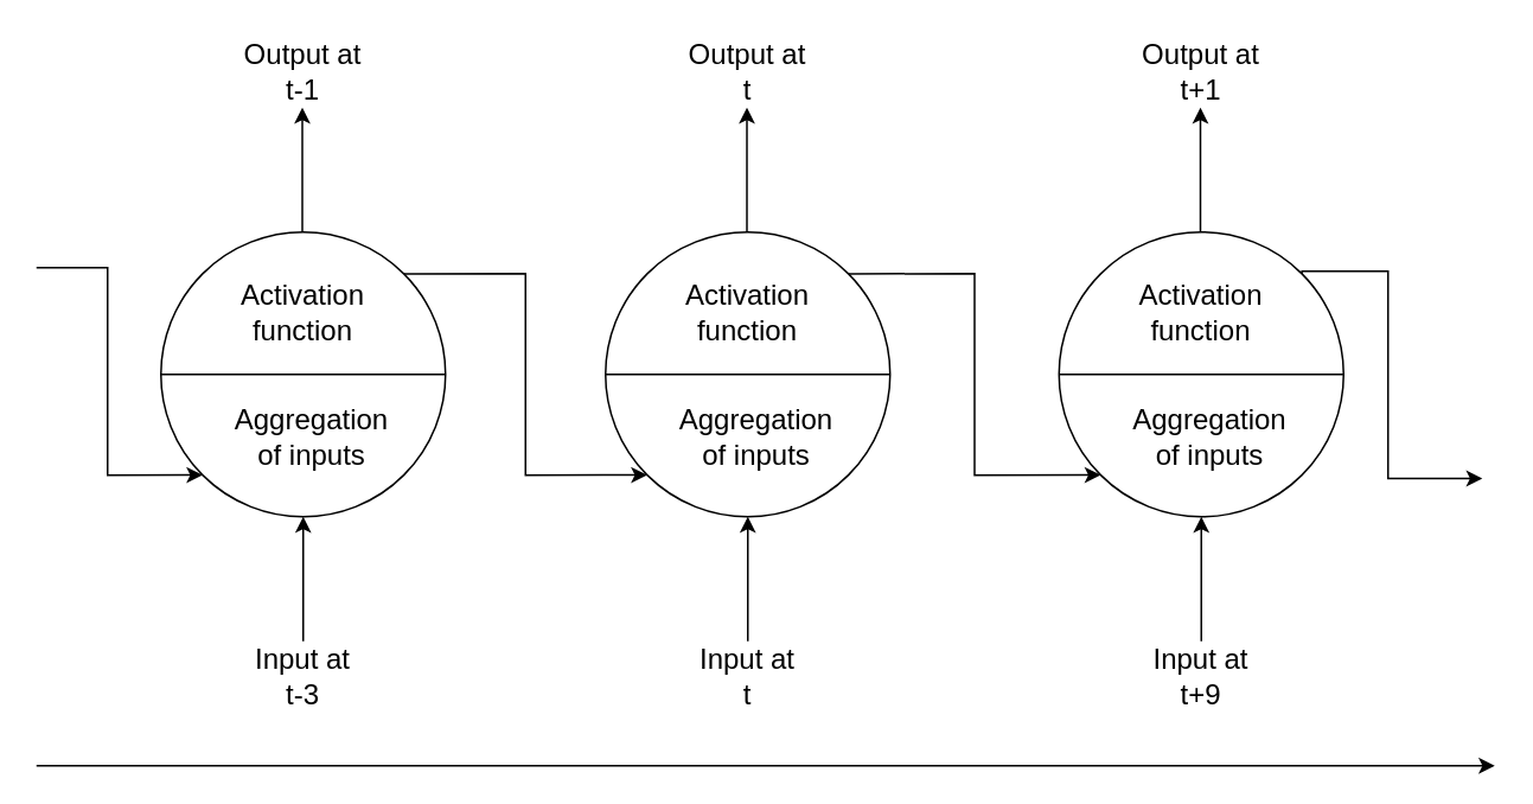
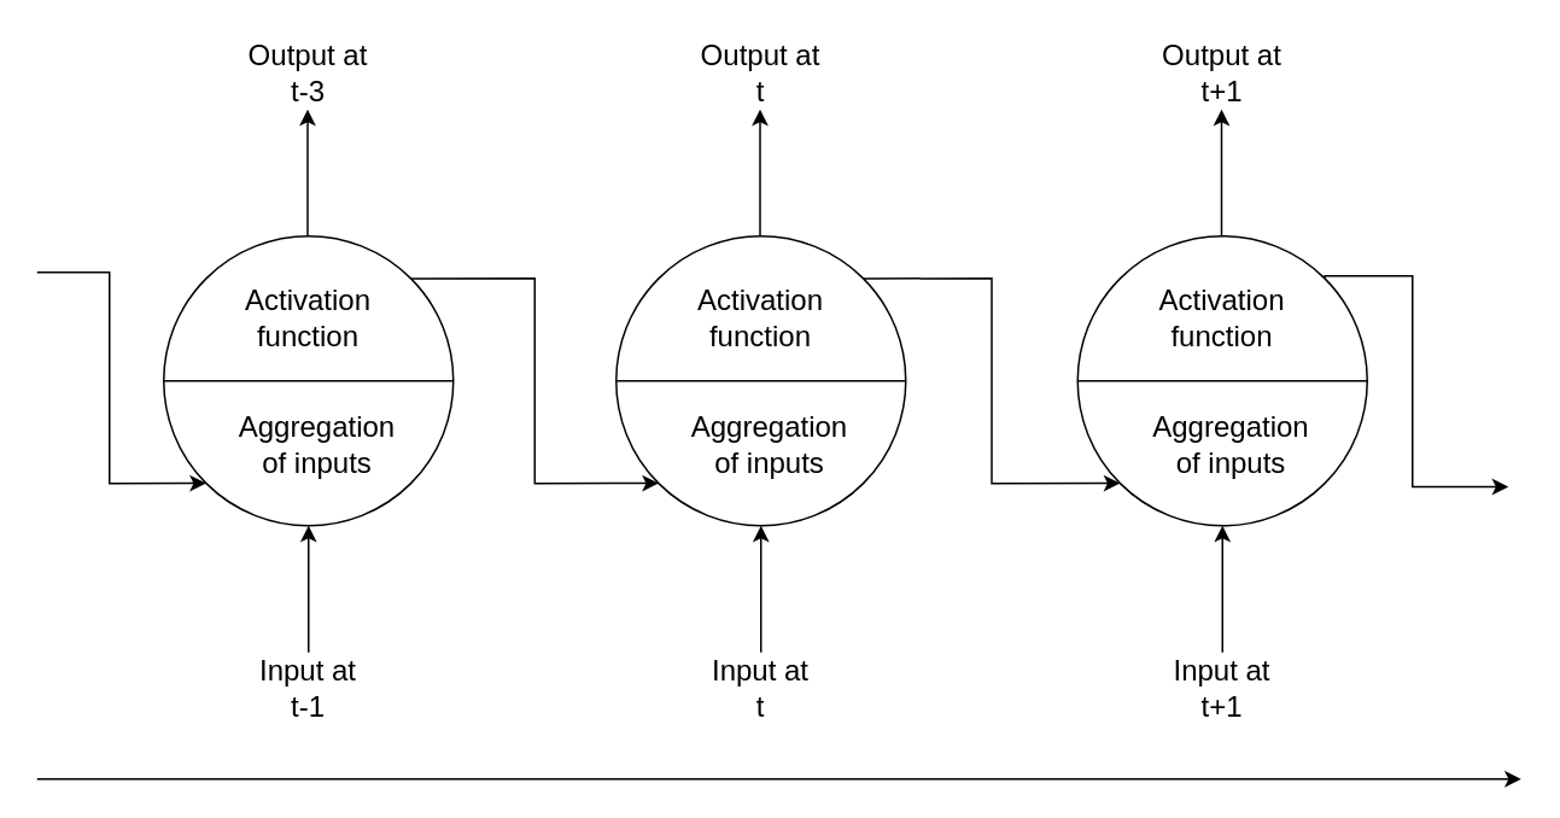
  <mxCell id="0" />
  <mxCell id="1" parent="0" />
  <mxCell id="2" style="edgeStyle=orthogonalEdgeStyle;rounded=0;orthogonalLoop=1;jettySize=auto;html=1;exitX=1;exitY=0;exitDx=0;exitDy=0;entryX=0;entryY=1;entryDx=0;entryDy=0;" edge="1" parent="1" source="3" target="11"><mxGeometry relative="1" as="geometry" /></mxCell>
  <mxCell id="3" value="" style="ellipse;whiteSpace=wrap;html=1;aspect=fixed;" vertex="1" parent="1"><mxGeometry x="90" y="130" width="160" height="160" as="geometry" /></mxCell>
  <mxCell id="4" value="" style="endArrow=none;html=1;exitX=0;exitY=0.5;exitDx=0;exitDy=0;entryX=1;entryY=0.5;entryDx=0;entryDy=0;" edge="1" parent="1" source="3" target="3"><mxGeometry width="50" height="50" relative="1" as="geometry"><mxPoint x="170" y="350" as="sourcePoint" /><mxPoint x="220" y="300" as="targetPoint" /></mxGeometry></mxCell>
  <mxCell id="5" value="" style="endArrow=classic;html=1;entryX=0.5;entryY=1;entryDx=0;entryDy=0;" edge="1" parent="1" target="3"><mxGeometry width="50" height="50" relative="1" as="geometry"><mxPoint x="170" y="360" as="sourcePoint" /><mxPoint x="200" y="330" as="targetPoint" /></mxGeometry></mxCell>
  <mxCell id="6" value="" style="endArrow=classic;html=1;entryX=0.5;entryY=1;entryDx=0;entryDy=0;" edge="1" parent="1"><mxGeometry width="50" height="50" relative="1" as="geometry"><mxPoint x="169.5" y="130" as="sourcePoint" /><mxPoint x="169.5" y="60" as="targetPoint" /></mxGeometry></mxCell>
  <mxCell id="7" value="&lt;font style=&quot;font-size: 16px&quot;&gt;Aggregation&lt;br&gt;of inputs&lt;/font&gt;" style="text;html=1;strokeColor=none;fillColor=none;align=center;verticalAlign=middle;whiteSpace=wrap;rounded=0;" vertex="1" parent="1"><mxGeometry x="130" y="230" width="90" height="30" as="geometry" /></mxCell>
  <mxCell id="8" value="&lt;font style=&quot;font-size: 16px&quot;&gt;Activation&lt;br&gt;function&lt;/font&gt;" style="text;html=1;strokeColor=none;fillColor=none;align=center;verticalAlign=middle;whiteSpace=wrap;rounded=0;" vertex="1" parent="1"><mxGeometry x="90" y="160" width="160" height="30" as="geometry" /></mxCell>
- <mxCell id="9" value="&lt;span style=&quot;font-size: 16px&quot;&gt;Output at &lt;br&gt;t-1&lt;br&gt;&lt;/span&gt;" style="text;html=1;strokeColor=none;fillColor=none;align=center;verticalAlign=middle;whiteSpace=wrap;rounded=0;" vertex="1" parent="1"><mxGeometry x="125" y="20" width="90" height="40" as="geometry" /></mxCell>
+ <mxCell id="9" value="&lt;span style=&quot;font-size: 16px&quot;&gt;Output at &lt;br&gt;t-3&lt;br&gt;&lt;/span&gt;" style="text;html=1;strokeColor=none;fillColor=none;align=center;verticalAlign=middle;whiteSpace=wrap;rounded=0;" vertex="1" parent="1"><mxGeometry x="125" y="20" width="90" height="40" as="geometry" /></mxCell>
  <mxCell id="10" style="edgeStyle=orthogonalEdgeStyle;rounded=0;orthogonalLoop=1;jettySize=auto;html=1;exitX=1;exitY=0;exitDx=0;exitDy=0;entryX=0;entryY=1;entryDx=0;entryDy=0;" edge="1" parent="1" source="11" target="17"><mxGeometry relative="1" as="geometry" /></mxCell>
  <mxCell id="11" value="" style="ellipse;whiteSpace=wrap;html=1;aspect=fixed;" vertex="1" parent="1"><mxGeometry x="340" y="130" width="160" height="160" as="geometry" /></mxCell>
  <mxCell id="12" value="" style="endArrow=none;html=1;exitX=0;exitY=0.5;exitDx=0;exitDy=0;entryX=1;entryY=0.5;entryDx=0;entryDy=0;" edge="1" parent="1" source="11" target="11"><mxGeometry width="50" height="50" relative="1" as="geometry"><mxPoint x="420" y="350" as="sourcePoint" /><mxPoint x="470" y="300" as="targetPoint" /></mxGeometry></mxCell>
  <mxCell id="13" value="" style="endArrow=classic;html=1;entryX=0.5;entryY=1;entryDx=0;entryDy=0;" edge="1" parent="1" target="11"><mxGeometry width="50" height="50" relative="1" as="geometry"><mxPoint x="420" y="360" as="sourcePoint" /><mxPoint x="450" y="330" as="targetPoint" /></mxGeometry></mxCell>
  <mxCell id="14" value="" style="endArrow=classic;html=1;entryX=0.5;entryY=1;entryDx=0;entryDy=0;" edge="1" parent="1"><mxGeometry width="50" height="50" relative="1" as="geometry"><mxPoint x="419.5" y="130" as="sourcePoint" /><mxPoint x="419.5" y="60" as="targetPoint" /></mxGeometry></mxCell>
  <mxCell id="15" value="&lt;font style=&quot;font-size: 16px&quot;&gt;Aggregation&lt;br&gt;of inputs&lt;/font&gt;" style="text;html=1;strokeColor=none;fillColor=none;align=center;verticalAlign=middle;whiteSpace=wrap;rounded=0;" vertex="1" parent="1"><mxGeometry x="380" y="230" width="90" height="30" as="geometry" /></mxCell>
  <mxCell id="16" value="&lt;font style=&quot;font-size: 16px&quot;&gt;Activation&lt;br&gt;function&lt;/font&gt;" style="text;html=1;strokeColor=none;fillColor=none;align=center;verticalAlign=middle;whiteSpace=wrap;rounded=0;" vertex="1" parent="1"><mxGeometry x="340" y="160" width="160" height="30" as="geometry" /></mxCell>
  <mxCell id="17" value="" style="ellipse;whiteSpace=wrap;html=1;aspect=fixed;" vertex="1" parent="1"><mxGeometry x="595" y="130" width="160" height="160" as="geometry" /></mxCell>
  <mxCell id="18" value="" style="endArrow=none;html=1;exitX=0;exitY=0.5;exitDx=0;exitDy=0;entryX=1;entryY=0.5;entryDx=0;entryDy=0;" edge="1" parent="1" source="17" target="17"><mxGeometry width="50" height="50" relative="1" as="geometry"><mxPoint x="675" y="350" as="sourcePoint" /><mxPoint x="725" y="300" as="targetPoint" /></mxGeometry></mxCell>
  <mxCell id="19" value="" style="endArrow=classic;html=1;entryX=0.5;entryY=1;entryDx=0;entryDy=0;" edge="1" parent="1" target="17"><mxGeometry width="50" height="50" relative="1" as="geometry"><mxPoint x="675" y="360" as="sourcePoint" /><mxPoint x="705" y="330" as="targetPoint" /></mxGeometry></mxCell>
  <mxCell id="20" value="" style="endArrow=classic;html=1;entryX=0.5;entryY=1;entryDx=0;entryDy=0;" edge="1" parent="1"><mxGeometry width="50" height="50" relative="1" as="geometry"><mxPoint x="674.5" y="130" as="sourcePoint" /><mxPoint x="674.5" y="60" as="targetPoint" /></mxGeometry></mxCell>
  <mxCell id="21" value="&lt;font style=&quot;font-size: 16px&quot;&gt;Aggregation&lt;br&gt;of inputs&lt;/font&gt;" style="text;html=1;strokeColor=none;fillColor=none;align=center;verticalAlign=middle;whiteSpace=wrap;rounded=0;" vertex="1" parent="1"><mxGeometry x="635" y="230" width="90" height="30" as="geometry" /></mxCell>
  <mxCell id="22" value="&lt;font style=&quot;font-size: 16px&quot;&gt;Activation&lt;br&gt;function&lt;/font&gt;" style="text;html=1;strokeColor=none;fillColor=none;align=center;verticalAlign=middle;whiteSpace=wrap;rounded=0;" vertex="1" parent="1"><mxGeometry x="595" y="160" width="160" height="30" as="geometry" /></mxCell>
  <mxCell id="23" value="&lt;span style=&quot;font-size: 16px&quot;&gt;Output at &lt;br&gt;t&lt;br&gt;&lt;/span&gt;" style="text;html=1;strokeColor=none;fillColor=none;align=center;verticalAlign=middle;whiteSpace=wrap;rounded=0;" vertex="1" parent="1"><mxGeometry x="375" y="20" width="90" height="40" as="geometry" /></mxCell>
  <mxCell id="24" value="&lt;span style=&quot;font-size: 16px&quot;&gt;Output at &lt;br&gt;t+1&lt;br&gt;&lt;/span&gt;" style="text;html=1;strokeColor=none;fillColor=none;align=center;verticalAlign=middle;whiteSpace=wrap;rounded=0;" vertex="1" parent="1"><mxGeometry x="630" y="20" width="90" height="40" as="geometry" /></mxCell>
- <mxCell id="25" value="&lt;span style=&quot;font-size: 16px&quot;&gt;Input at &lt;br&gt;t-3&lt;br&gt;&lt;/span&gt;" style="text;html=1;strokeColor=none;fillColor=none;align=center;verticalAlign=middle;whiteSpace=wrap;rounded=0;" vertex="1" parent="1"><mxGeometry x="125" y="360" width="90" height="40" as="geometry" /></mxCell>
+ <mxCell id="25" value="&lt;span style=&quot;font-size: 16px&quot;&gt;Input at &lt;br&gt;t-1&lt;br&gt;&lt;/span&gt;" style="text;html=1;strokeColor=none;fillColor=none;align=center;verticalAlign=middle;whiteSpace=wrap;rounded=0;" vertex="1" parent="1"><mxGeometry x="125" y="360" width="90" height="40" as="geometry" /></mxCell>
  <mxCell id="26" value="&lt;span style=&quot;font-size: 16px&quot;&gt;Input at &lt;br&gt;t&lt;br&gt;&lt;/span&gt;" style="text;html=1;strokeColor=none;fillColor=none;align=center;verticalAlign=middle;whiteSpace=wrap;rounded=0;" vertex="1" parent="1"><mxGeometry x="375" y="360" width="90" height="40" as="geometry" /></mxCell>
- <mxCell id="27" value="&lt;span style=&quot;font-size: 16px&quot;&gt;Input at &lt;br&gt;t+9&lt;br&gt;&lt;/span&gt;" style="text;html=1;strokeColor=none;fillColor=none;align=center;verticalAlign=middle;whiteSpace=wrap;rounded=0;" vertex="1" parent="1"><mxGeometry x="630" y="360" width="90" height="40" as="geometry" /></mxCell>
+ <mxCell id="27" value="&lt;span style=&quot;font-size: 16px&quot;&gt;Input at &lt;br&gt;t+1&lt;br&gt;&lt;/span&gt;" style="text;html=1;strokeColor=none;fillColor=none;align=center;verticalAlign=middle;whiteSpace=wrap;rounded=0;" vertex="1" parent="1"><mxGeometry x="630" y="360" width="90" height="40" as="geometry" /></mxCell>
  <mxCell id="28" style="edgeStyle=orthogonalEdgeStyle;rounded=0;orthogonalLoop=1;jettySize=auto;html=1;entryX=0;entryY=1;entryDx=0;entryDy=0;" edge="1" parent="1" target="3"><mxGeometry relative="1" as="geometry"><mxPoint y="150" as="sourcePoint" x="20" /><mxPoint x="66" y="334" as="targetPoint" /><Array as="points"><mxPoint x="60" y="150" /><mxPoint x="60" y="267" /></Array></mxGeometry></mxCell>
  <mxCell id="29" style="edgeStyle=orthogonalEdgeStyle;rounded=0;orthogonalLoop=1;jettySize=auto;html=1;entryX=0;entryY=1;entryDx=0;entryDy=0;exitX=1;exitY=0;exitDx=0;exitDy=0;" edge="1" parent="1" source="17"><mxGeometry relative="1" as="geometry"><mxPoint x="740" y="151.5" as="sourcePoint" /><mxPoint x="833" y="268.5" as="targetPoint" /><Array as="points"><mxPoint x="732" y="152" /><mxPoint x="780" y="152" /><mxPoint x="780" y="269" /></Array></mxGeometry></mxCell>
  <mxCell id="30" value="" style="endArrow=classic;html=1;" edge="1" parent="1"><mxGeometry width="50" height="50" relative="1" as="geometry"><mxPoint y="430" as="sourcePoint" x="20" /><mxPoint x="840" y="430" as="targetPoint" /></mxGeometry></mxCell>
